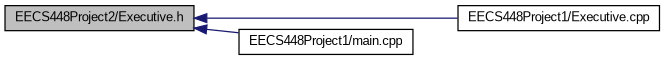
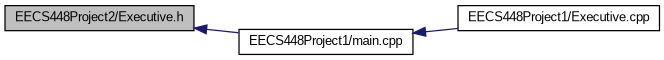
  digraph {
    fontname="Liberation Sans"
    rankdir=LR
    node [color=black fillcolor=white fontname="Liberation Sans" fontsize=10 shape=record style=filled]
    edge [color=midnightblue dir=back fontname="Liberation Sans" fontsize=10 labelfontname=Helvetica labelfontsize=10 style=solid]
    n1 [fillcolor=grey75 fontcolor=black height=0.2 label="EECS448Project2/Executive.h" width=0.4]
    n2 [height=0.2 label="EECS448Project1/Executive.cpp" width=0.4]
    n3 [height=0.2 label="EECS448Project1/main.cpp" width=0.4]
-   n1 -> n2
+   n3 -> n2
    n1 -> n3
  }
